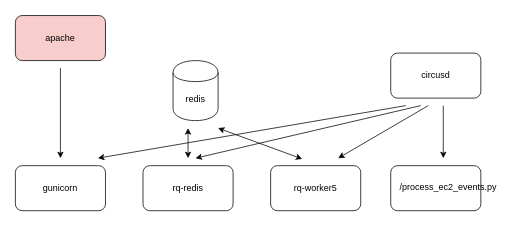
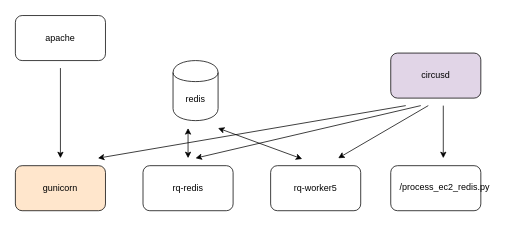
  <mxCell id="0" />
  <mxCell id="1" parent="0" />
- <mxCell id="2" value="apache" style="rounded=1;whiteSpace=wrap;html=1;fillColor=#f8cecc;" parent="1" vertex="1"><mxGeometry x="20" y="20" width="120" height="60" as="geometry" /></mxCell>
- <mxCell id="3" value="gunicorn" style="rounded=1;whiteSpace=wrap;html=1;" parent="1" vertex="1"><mxGeometry x="20" y="220" width="120" height="60" as="geometry" /></mxCell>
+ <mxCell id="2" value="apache" style="rounded=1;whiteSpace=wrap;html=1;" parent="1" vertex="1"><mxGeometry x="20" y="20" width="120" height="60" as="geometry" /></mxCell>
+ <mxCell id="3" value="gunicorn" style="rounded=1;whiteSpace=wrap;html=1;fillColor=#ffe6cc;" parent="1" vertex="1"><mxGeometry x="20" y="220" width="120" height="60" as="geometry" /></mxCell>
  <mxCell id="4" value="" style="endArrow=classic;html=1;" parent="1" edge="1"><mxGeometry width="50" height="50" relative="1" as="geometry"><mxPoint x="80" y="90" as="sourcePoint" /><mxPoint x="80" y="210" as="targetPoint" /></mxGeometry></mxCell>
- <mxCell id="5" value="circusd&lt;br&gt;" style="rounded=1;whiteSpace=wrap;html=1;" parent="1" vertex="1"><mxGeometry x="520" y="70" width="120" height="60" as="geometry" /></mxCell>
+ <mxCell id="5" value="circusd&lt;br&gt;" style="rounded=1;whiteSpace=wrap;html=1;fillColor=#e1d5e7;" parent="1" vertex="1"><mxGeometry x="520" y="70" width="120" height="60" as="geometry" /></mxCell>
  <mxCell id="6" value="" style="endArrow=classic;html=1;" parent="1" edge="1"><mxGeometry width="50" height="50" relative="1" as="geometry"><mxPoint x="540" y="140" as="sourcePoint" /><mxPoint x="130" y="210" as="targetPoint" /></mxGeometry></mxCell>
  <mxCell id="7" value="rq-redis&lt;br&gt;" style="rounded=1;whiteSpace=wrap;html=1;" parent="1" vertex="1"><mxGeometry x="190" y="220" width="120" height="60" as="geometry" /></mxCell>
  <mxCell id="8" value="rq-worker5" style="rounded=1;whiteSpace=wrap;html=1;" parent="1" vertex="1"><mxGeometry x="360" y="220" width="120" height="60" as="geometry" /></mxCell>
  <mxCell id="9" value="" style="rounded=1;whiteSpace=wrap;html=1;" parent="1" vertex="1"><mxGeometry x="520" y="220" width="120" height="60" as="geometry" /></mxCell>
- <mxCell id="10" value="/process_ec2_events.py" style="text;html=1;" parent="1" vertex="1"><mxGeometry x="530" y="235" width="150" height="30" as="geometry" /></mxCell>
+ <mxCell id="10" value="/process_ec2_redis.py" style="text;html=1;" parent="1" vertex="1"><mxGeometry x="530" y="235" width="150" height="30" as="geometry" /></mxCell>
  <mxCell id="11" value="" style="endArrow=classic;html=1;" parent="1" edge="1"><mxGeometry width="50" height="50" relative="1" as="geometry"><mxPoint x="560" y="140" as="sourcePoint" /><mxPoint x="260" y="210" as="targetPoint" /></mxGeometry></mxCell>
  <mxCell id="12" value="" style="endArrow=classic;html=1;" parent="1" edge="1"><mxGeometry width="50" height="50" relative="1" as="geometry"><mxPoint x="570" y="140" as="sourcePoint" /><mxPoint x="450" y="210" as="targetPoint" /></mxGeometry></mxCell>
  <mxCell id="13" value="" style="endArrow=classic;html=1;" parent="1" edge="1"><mxGeometry width="50" height="50" relative="1" as="geometry"><mxPoint x="590" y="140" as="sourcePoint" /><mxPoint x="590" y="210" as="targetPoint" /></mxGeometry></mxCell>
  <mxCell id="14" value="redis" style="shape=cylinder;whiteSpace=wrap;html=1;boundedLbl=1;backgroundOutline=1;" parent="1" vertex="1"><mxGeometry x="230" y="80" width="60" height="80" as="geometry" /></mxCell>
  <mxCell id="15" value="" style="endArrow=classic;startArrow=classic;html=1;" parent="1" edge="1"><mxGeometry width="50" height="50" relative="1" as="geometry"><mxPoint x="250" y="210" as="sourcePoint" /><mxPoint x="250" y="170" as="targetPoint" /></mxGeometry></mxCell>
  <mxCell id="16" value="" style="endArrow=classic;startArrow=classic;html=1;entryX=0.35;entryY=-0.15;entryDx=0;entryDy=0;entryPerimeter=0;" parent="1" target="8" edge="1"><mxGeometry width="50" height="50" relative="1" as="geometry"><mxPoint x="290" y="170" as="sourcePoint" /><mxPoint x="340" y="120" as="targetPoint" /></mxGeometry></mxCell>
